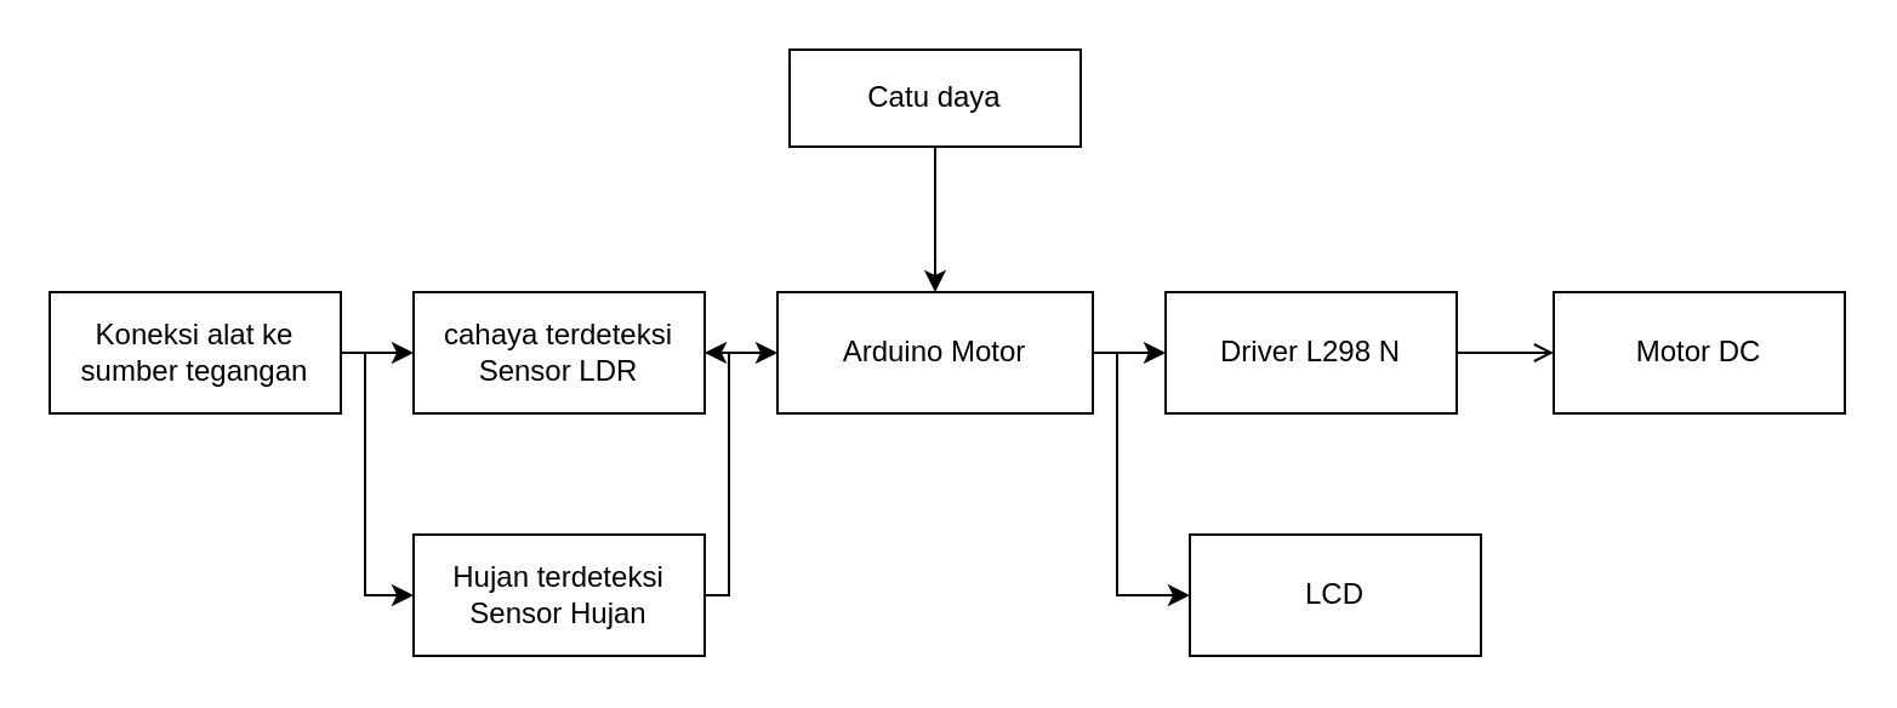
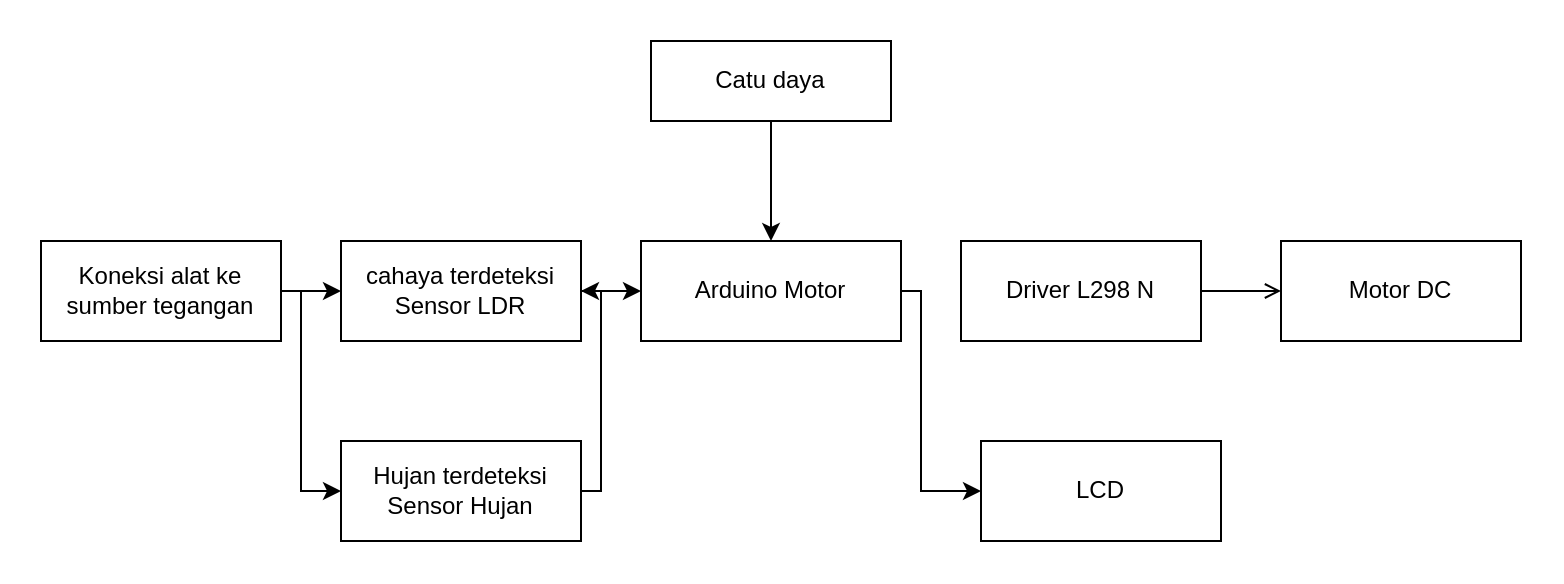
  <mxCell id="0" />
  <mxCell id="1" parent="0" />
  <mxCell id="2" style="edgeStyle=orthogonalEdgeStyle;rounded=0;orthogonalLoop=1;jettySize=auto;html=1;entryX=0.5;entryY=0;entryDx=0;entryDy=0;" edge="1" parent="1" source="3" target="8"><mxGeometry relative="1" as="geometry" /></mxCell>
  <mxCell id="3" value="Catu daya" style="rounded=0;whiteSpace=wrap;html=1;" vertex="1" parent="1"><mxGeometry x="325" y="20" width="120" height="40" as="geometry" /></mxCell>
  <mxCell id="4" style="edgeStyle=orthogonalEdgeStyle;rounded=0;orthogonalLoop=1;jettySize=auto;html=1;entryX=0;entryY=0.5;entryDx=0;entryDy=0;" edge="1" parent="1" source="5" target="8"><mxGeometry relative="1" as="geometry" /></mxCell>
  <mxCell id="5" value="cahaya terdeteksi&lt;span style=&quot;color: rgba(0 , 0 , 0 , 0) ; font-family: monospace ; font-size: 0px&quot;&gt;%3CmxGraphModel%3E%3Croot%3E%3CmxCell%20id%3D%220%22%2F%3E%3CmxCell%20id%3D%221%22%20parent%3D%220%22%2F%3E%3CmxCell%20id%3D%222%22%20value%3D%22Catu%20daya%22%20style%3D%22rounded%3D0%3BwhiteSpace%3Dwrap%3Bhtml%3D1%3B%22%20vertex%3D%221%22%20parent%3D%221%22%3E%3CmxGeometry%20x%3D%22325%22%20y%3D%22150%22%20width%3D%22120%22%20height%3D%2240%22%20as%3D%22geometry%22%2F%3E%3C%2FmxCell%3E%3C%2Froot%3E%3C%2FmxGraphModel%3E&lt;/span&gt;&lt;br&gt;Sensor LDR" style="rounded=0;whiteSpace=wrap;html=1;" vertex="1" parent="1"><mxGeometry x="170" y="120" width="120" height="50" as="geometry" /></mxCell>
- <mxCell id="6" style="edgeStyle=orthogonalEdgeStyle;rounded=0;orthogonalLoop=1;jettySize=auto;html=1;entryX=0;entryY=0.5;entryDx=0;entryDy=0;" edge="1" parent="1" source="8" target="10"><mxGeometry relative="1" as="geometry" /></mxCell>
  <mxCell id="7" style="edgeStyle=orthogonalEdgeStyle;rounded=0;orthogonalLoop=1;jettySize=auto;html=1;entryX=0;entryY=0.5;entryDx=0;entryDy=0;" edge="1" parent="1" source="8" target="11"><mxGeometry relative="1" as="geometry"><mxPoint x="460" y="240" as="targetPoint" /><Array as="points"><mxPoint x="460" y="145" /><mxPoint x="460" y="245" /></Array></mxGeometry></mxCell>
  <mxCell id="8" value="Arduino Motor" style="rounded=0;whiteSpace=wrap;html=1;" vertex="1" parent="1"><mxGeometry x="320" y="120" width="130" height="50" as="geometry" /></mxCell>
  <mxCell id="9" style="edgeStyle=orthogonalEdgeStyle;rounded=0;orthogonalLoop=1;jettySize=auto;html=1;entryX=0;entryY=0.5;entryDx=0;entryDy=0;endArrow=open;" edge="1" parent="1" source="10" target="12"><mxGeometry relative="1" as="geometry" /></mxCell>
  <mxCell id="10" value="Driver L298 N" style="rounded=0;whiteSpace=wrap;html=1;" vertex="1" parent="1"><mxGeometry x="480" y="120" width="120" height="50" as="geometry" /></mxCell>
  <mxCell id="11" value="LCD" style="rounded=0;whiteSpace=wrap;html=1;" vertex="1" parent="1"><mxGeometry x="490" y="220" width="120" height="50" as="geometry" /></mxCell>
  <mxCell id="12" value="Motor DC" style="rounded=0;whiteSpace=wrap;html=1;" vertex="1" parent="1"><mxGeometry x="640" y="120" width="120" height="50" as="geometry" /></mxCell>
  <mxCell id="13" style="edgeStyle=orthogonalEdgeStyle;rounded=0;orthogonalLoop=1;jettySize=auto;html=1;entryX=0;entryY=0.5;entryDx=0;entryDy=0;" edge="1" parent="1" source="15" target="5"><mxGeometry relative="1" as="geometry" /></mxCell>
  <mxCell id="14" style="edgeStyle=orthogonalEdgeStyle;rounded=0;orthogonalLoop=1;jettySize=auto;html=1;entryX=0;entryY=0.5;entryDx=0;entryDy=0;" edge="1" parent="1" source="15" target="17"><mxGeometry relative="1" as="geometry"><mxPoint x="150" y="190" as="targetPoint" /><Array as="points"><mxPoint x="150" y="145" /><mxPoint x="150" y="245" /></Array></mxGeometry></mxCell>
  <mxCell id="15" value="Koneksi alat ke sumber tegangan" style="rounded=0;whiteSpace=wrap;html=1;" vertex="1" parent="1"><mxGeometry x="20" y="120" width="120" height="50" as="geometry" /></mxCell>
  <mxCell id="16" style="edgeStyle=orthogonalEdgeStyle;rounded=0;orthogonalLoop=1;jettySize=auto;html=1;entryX=1;entryY=0.5;entryDx=0;entryDy=0;" edge="1" parent="1" source="17" target="5"><mxGeometry relative="1" as="geometry"><mxPoint x="300" y="150" as="targetPoint" /><Array as="points"><mxPoint x="300" y="245" /><mxPoint x="300" y="145" /></Array></mxGeometry></mxCell>
  <mxCell id="17" value="Hujan terdeteksi&lt;span style=&quot;color: rgba(0 , 0 , 0 , 0) ; font-family: monospace ; font-size: 0px&quot;&gt;%3CmxGraphModel%3E%3Croot%3E%3CmxCell%20id%3D%220%22%2F%3E%3CmxCell%20id%3D%221%22%20parent%3D%220%22%2F%3E%3CmxCell%20id%3D%222%22%20value%3D%22Catu%20daya%22%20style%3D%22rounded%3D0%3BwhiteSpace%3Dwrap%3Bhtml%3D1%3B%22%20vertex%3D%221%22%20parent%3D%221%22%3E%3CmxGeometry%20x%3D%22325%22%20y%3D%22150%22%20width%3D%22120%22%20height%3D%2240%22%20as%3D%22geometry%22%2F%3E%3C%2FmxCell%3E%3C%2Froot%3E%3C%2FmxGraphModel%3E&lt;/span&gt;&lt;br&gt;Sensor Hujan" style="rounded=0;whiteSpace=wrap;html=1;" vertex="1" parent="1"><mxGeometry x="170" y="220" width="120" height="50" as="geometry" /></mxCell>
